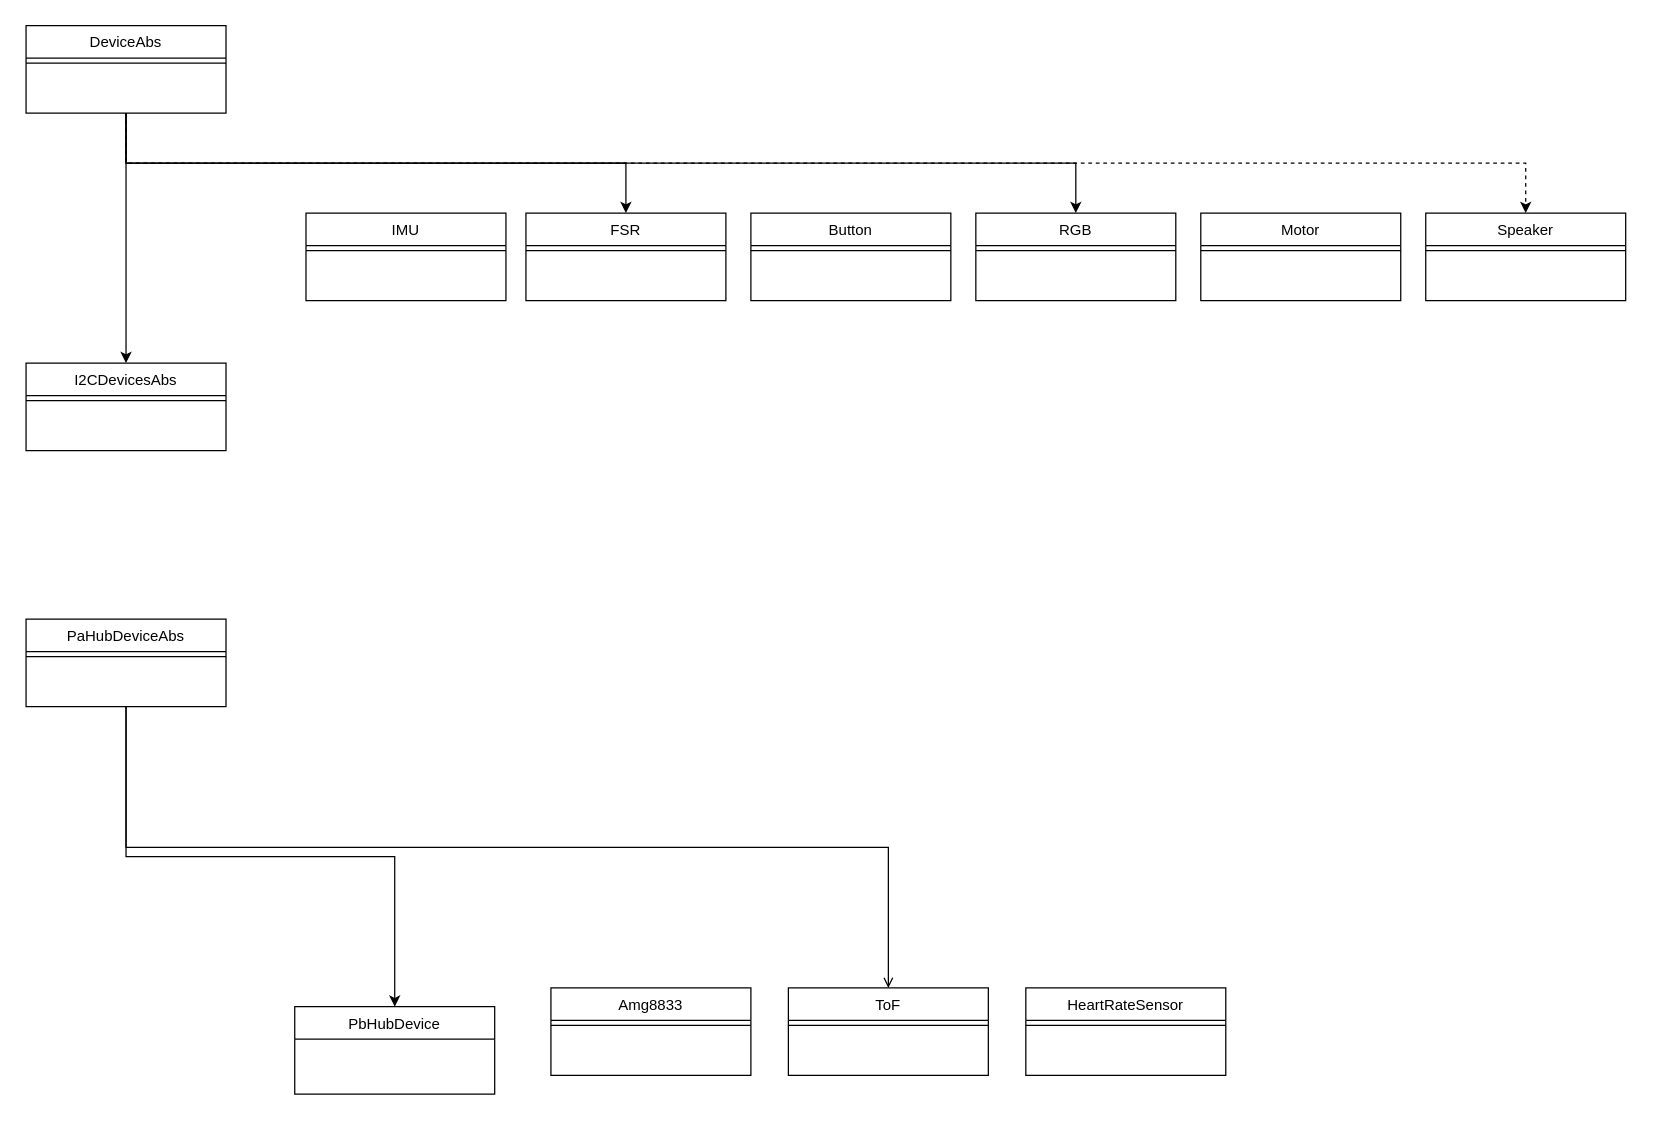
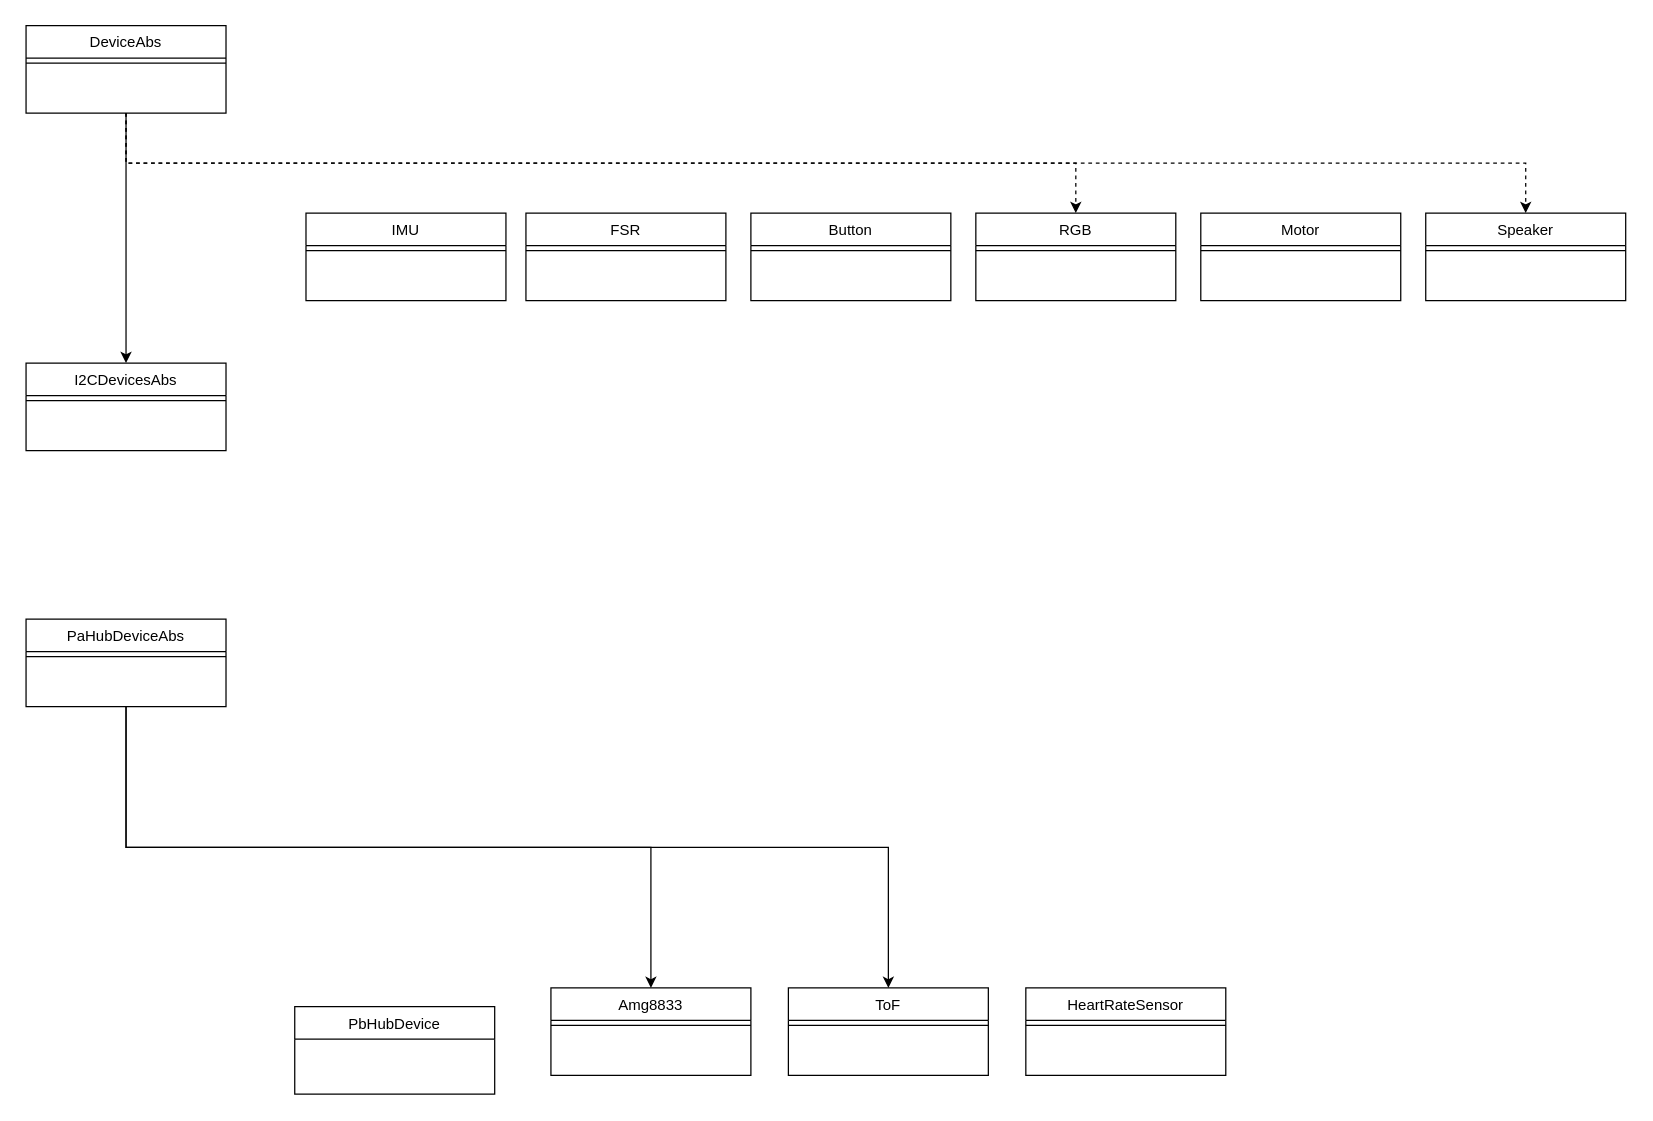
  <mxCell id="0" />
  <mxCell id="1" parent="0" />
- <mxCell id="2" style="edgeStyle=orthogonalEdgeStyle;rounded=0;orthogonalLoop=1;jettySize=auto;html=1;exitX=0.5;exitY=1;exitDx=0;exitDy=0;" parent="1" source="6" target="10" edge="1"><mxGeometry relative="1" as="geometry" /></mxCell>
- <mxCell id="3" style="edgeStyle=orthogonalEdgeStyle;rounded=0;orthogonalLoop=1;jettySize=auto;html=1;exitX=0.5;exitY=1;exitDx=0;exitDy=0;entryX=0.5;entryY=0;entryDx=0;entryDy=0;" parent="1" source="6" target="14" edge="1"><mxGeometry relative="1" as="geometry" /></mxCell>
+ <mxCell id="3" style="edgeStyle=orthogonalEdgeStyle;rounded=0;orthogonalLoop=1;jettySize=auto;html=1;exitX=0.5;exitY=1;exitDx=0;exitDy=0;entryX=0.5;entryY=0;entryDx=0;entryDy=0;dashed=1;" parent="1" source="6" target="14" edge="1"><mxGeometry relative="1" as="geometry" /></mxCell>
  <mxCell id="4" style="edgeStyle=orthogonalEdgeStyle;rounded=0;orthogonalLoop=1;jettySize=auto;html=1;exitX=0.5;exitY=1;exitDx=0;exitDy=0;entryX=0.5;entryY=0;entryDx=0;entryDy=0;" parent="1" source="6" target="18" edge="1"><mxGeometry relative="1" as="geometry" /></mxCell>
  <mxCell id="5" style="edgeStyle=orthogonalEdgeStyle;rounded=0;orthogonalLoop=1;jettySize=auto;html=1;exitX=0.5;exitY=1;exitDx=0;exitDy=0;dashed=1;" parent="1" source="6" target="25" edge="1"><mxGeometry relative="1" as="geometry" /></mxCell>
  <mxCell id="6" value="DeviceAbs" style="swimlane;fontStyle=0;align=center;verticalAlign=top;childLayout=stackLayout;horizontal=1;startSize=26;horizontalStack=0;resizeParent=1;resizeLast=0;collapsible=1;marginBottom=0;rounded=0;shadow=0;strokeWidth=1;" parent="1" vertex="1"><mxGeometry x="20" y="20" width="160" height="70" as="geometry"><mxRectangle x="340" y="380" width="170" height="26" as="alternateBounds" /></mxGeometry></mxCell>
  <mxCell id="7" value="" style="line;html=1;strokeWidth=1;align=left;verticalAlign=middle;spacingTop=-1;spacingLeft=3;spacingRight=3;rotatable=0;labelPosition=right;points=[];portConstraint=eastwest;" parent="6" vertex="1"><mxGeometry y="26" width="160" height="8" as="geometry" /></mxCell>
  <mxCell id="8" value="IMU" style="swimlane;fontStyle=0;align=center;verticalAlign=top;childLayout=stackLayout;horizontal=1;startSize=26;horizontalStack=0;resizeParent=1;resizeLast=0;collapsible=1;marginBottom=0;rounded=0;shadow=0;strokeWidth=1;" parent="1" vertex="1"><mxGeometry x="244" y="170" width="160" height="70" as="geometry"><mxRectangle x="340" y="380" width="170" height="26" as="alternateBounds" /></mxGeometry></mxCell>
  <mxCell id="9" value="" style="line;html=1;strokeWidth=1;align=left;verticalAlign=middle;spacingTop=-1;spacingLeft=3;spacingRight=3;rotatable=0;labelPosition=right;points=[];portConstraint=eastwest;" parent="8" vertex="1"><mxGeometry y="26" width="160" height="8" as="geometry" /></mxCell>
  <mxCell id="10" value="FSR" style="swimlane;fontStyle=0;align=center;verticalAlign=top;childLayout=stackLayout;horizontal=1;startSize=26;horizontalStack=0;resizeParent=1;resizeLast=0;collapsible=1;marginBottom=0;rounded=0;shadow=0;strokeWidth=1;" parent="1" vertex="1"><mxGeometry x="420" y="170" width="160" height="70" as="geometry"><mxRectangle x="340" y="380" width="170" height="26" as="alternateBounds" /></mxGeometry></mxCell>
  <mxCell id="11" value="" style="line;html=1;strokeWidth=1;align=left;verticalAlign=middle;spacingTop=-1;spacingLeft=3;spacingRight=3;rotatable=0;labelPosition=right;points=[];portConstraint=eastwest;" parent="10" vertex="1"><mxGeometry y="26" width="160" height="8" as="geometry" /></mxCell>
  <mxCell id="12" value="Button" style="swimlane;fontStyle=0;align=center;verticalAlign=top;childLayout=stackLayout;horizontal=1;startSize=26;horizontalStack=0;resizeParent=1;resizeLast=0;collapsible=1;marginBottom=0;rounded=0;shadow=0;strokeWidth=1;" parent="1" vertex="1"><mxGeometry x="600" y="170" width="160" height="70" as="geometry"><mxRectangle x="340" y="380" width="170" height="26" as="alternateBounds" /></mxGeometry></mxCell>
  <mxCell id="13" value="" style="line;html=1;strokeWidth=1;align=left;verticalAlign=middle;spacingTop=-1;spacingLeft=3;spacingRight=3;rotatable=0;labelPosition=right;points=[];portConstraint=eastwest;" parent="12" vertex="1"><mxGeometry y="26" width="160" height="8" as="geometry" /></mxCell>
  <mxCell id="14" value="RGB" style="swimlane;fontStyle=0;align=center;verticalAlign=top;childLayout=stackLayout;horizontal=1;startSize=26;horizontalStack=0;resizeParent=1;resizeLast=0;collapsible=1;marginBottom=0;rounded=0;shadow=0;strokeWidth=1;" parent="1" vertex="1"><mxGeometry x="780" y="170" width="160" height="70" as="geometry"><mxRectangle x="340" y="380" width="170" height="26" as="alternateBounds" /></mxGeometry></mxCell>
  <mxCell id="15" value="" style="line;html=1;strokeWidth=1;align=left;verticalAlign=middle;spacingTop=-1;spacingLeft=3;spacingRight=3;rotatable=0;labelPosition=right;points=[];portConstraint=eastwest;" parent="14" vertex="1"><mxGeometry y="26" width="160" height="8" as="geometry" /></mxCell>
  <mxCell id="16" value="Motor" style="swimlane;fontStyle=0;align=center;verticalAlign=top;childLayout=stackLayout;horizontal=1;startSize=26;horizontalStack=0;resizeParent=1;resizeLast=0;collapsible=1;marginBottom=0;rounded=0;shadow=0;strokeWidth=1;" parent="1" vertex="1"><mxGeometry x="960" y="170" width="160" height="70" as="geometry"><mxRectangle x="340" y="380" width="170" height="26" as="alternateBounds" /></mxGeometry></mxCell>
  <mxCell id="17" value="" style="line;html=1;strokeWidth=1;align=left;verticalAlign=middle;spacingTop=-1;spacingLeft=3;spacingRight=3;rotatable=0;labelPosition=right;points=[];portConstraint=eastwest;" parent="16" vertex="1"><mxGeometry y="26" width="160" height="8" as="geometry" /></mxCell>
  <mxCell id="18" value="I2CDevicesAbs" style="swimlane;fontStyle=0;align=center;verticalAlign=top;childLayout=stackLayout;horizontal=1;startSize=26;horizontalStack=0;resizeParent=1;resizeLast=0;collapsible=1;marginBottom=0;rounded=0;shadow=0;strokeWidth=1;" parent="1" vertex="1"><mxGeometry x="20" y="290" width="160" height="70" as="geometry"><mxRectangle x="340" y="380" width="170" height="26" as="alternateBounds" /></mxGeometry></mxCell>
  <mxCell id="19" value="" style="line;html=1;strokeWidth=1;align=left;verticalAlign=middle;spacingTop=-1;spacingLeft=3;spacingRight=3;rotatable=0;labelPosition=right;points=[];portConstraint=eastwest;" parent="18" vertex="1"><mxGeometry y="26" width="160" height="8" as="geometry" /></mxCell>
- <mxCell id="20" style="edgeStyle=orthogonalEdgeStyle;rounded=0;orthogonalLoop=1;jettySize=auto;html=1;exitX=0.5;exitY=1;exitDx=0;exitDy=0;entryX=0.5;entryY=0;entryDx=0;entryDy=0;" parent="1" source="23" target="33" edge="1"><mxGeometry relative="1" as="geometry" /></mxCell>
- <mxCell id="22" style="edgeStyle=orthogonalEdgeStyle;rounded=0;orthogonalLoop=1;jettySize=auto;html=1;exitX=0.5;exitY=1;exitDx=0;exitDy=0;entryX=0.5;entryY=0;entryDx=0;entryDy=0;endArrow=open;" parent="1" source="23" target="29" edge="1"><mxGeometry relative="1" as="geometry" /></mxCell>
+ <mxCell id="21" style="edgeStyle=orthogonalEdgeStyle;rounded=0;orthogonalLoop=1;jettySize=auto;html=1;exitX=0.5;exitY=1;exitDx=0;exitDy=0;entryX=0.5;entryY=0;entryDx=0;entryDy=0;" parent="1" source="23" target="27" edge="1"><mxGeometry relative="1" as="geometry" /></mxCell>
+ <mxCell id="22" style="edgeStyle=orthogonalEdgeStyle;rounded=0;orthogonalLoop=1;jettySize=auto;html=1;exitX=0.5;exitY=1;exitDx=0;exitDy=0;entryX=0.5;entryY=0;entryDx=0;entryDy=0;" parent="1" source="23" target="29" edge="1"><mxGeometry relative="1" as="geometry" /></mxCell>
  <mxCell id="23" value="PaHubDeviceAbs" style="swimlane;fontStyle=0;align=center;verticalAlign=top;childLayout=stackLayout;horizontal=1;startSize=26;horizontalStack=0;resizeParent=1;resizeLast=0;collapsible=1;marginBottom=0;rounded=0;shadow=0;strokeWidth=1;" parent="1" vertex="1"><mxGeometry x="20" y="495" width="160" height="70" as="geometry"><mxRectangle x="340" y="380" width="170" height="26" as="alternateBounds" /></mxGeometry></mxCell>
  <mxCell id="24" value="" style="line;html=1;strokeWidth=1;align=left;verticalAlign=middle;spacingTop=-1;spacingLeft=3;spacingRight=3;rotatable=0;labelPosition=right;points=[];portConstraint=eastwest;" parent="23" vertex="1"><mxGeometry y="26" width="160" height="8" as="geometry" /></mxCell>
  <mxCell id="25" value="Speaker" style="swimlane;fontStyle=0;align=center;verticalAlign=top;childLayout=stackLayout;horizontal=1;startSize=26;horizontalStack=0;resizeParent=1;resizeLast=0;collapsible=1;marginBottom=0;rounded=0;shadow=0;strokeWidth=1;" parent="1" vertex="1"><mxGeometry x="1140" y="170" width="160" height="70" as="geometry"><mxRectangle x="340" y="380" width="170" height="26" as="alternateBounds" /></mxGeometry></mxCell>
  <mxCell id="26" value="" style="line;html=1;strokeWidth=1;align=left;verticalAlign=middle;spacingTop=-1;spacingLeft=3;spacingRight=3;rotatable=0;labelPosition=right;points=[];portConstraint=eastwest;" parent="25" vertex="1"><mxGeometry y="26" width="160" height="8" as="geometry" /></mxCell>
  <mxCell id="27" value="Amg8833" style="swimlane;fontStyle=0;align=center;verticalAlign=top;childLayout=stackLayout;horizontal=1;startSize=26;horizontalStack=0;resizeParent=1;resizeLast=0;collapsible=1;marginBottom=0;rounded=0;shadow=0;strokeWidth=1;" parent="1" vertex="1"><mxGeometry x="440" y="790" width="160" height="70" as="geometry"><mxRectangle x="340" y="380" width="170" height="26" as="alternateBounds" /></mxGeometry></mxCell>
  <mxCell id="28" value="" style="line;html=1;strokeWidth=1;align=left;verticalAlign=middle;spacingTop=-1;spacingLeft=3;spacingRight=3;rotatable=0;labelPosition=right;points=[];portConstraint=eastwest;" parent="27" vertex="1"><mxGeometry y="26" width="160" height="8" as="geometry" /></mxCell>
  <mxCell id="29" value="ToF" style="swimlane;fontStyle=0;align=center;verticalAlign=top;childLayout=stackLayout;horizontal=1;startSize=26;horizontalStack=0;resizeParent=1;resizeLast=0;collapsible=1;marginBottom=0;rounded=0;shadow=0;strokeWidth=1;" parent="1" vertex="1"><mxGeometry x="630" y="790" width="160" height="70" as="geometry"><mxRectangle x="340" y="380" width="170" height="26" as="alternateBounds" /></mxGeometry></mxCell>
  <mxCell id="30" value="" style="line;html=1;strokeWidth=1;align=left;verticalAlign=middle;spacingTop=-1;spacingLeft=3;spacingRight=3;rotatable=0;labelPosition=right;points=[];portConstraint=eastwest;" parent="29" vertex="1"><mxGeometry y="26" width="160" height="8" as="geometry" /></mxCell>
  <mxCell id="31" value="HeartRateSensor" style="swimlane;fontStyle=0;align=center;verticalAlign=top;childLayout=stackLayout;horizontal=1;startSize=26;horizontalStack=0;resizeParent=1;resizeLast=0;collapsible=1;marginBottom=0;rounded=0;shadow=0;strokeWidth=1;" parent="1" vertex="1"><mxGeometry x="820" y="790" width="160" height="70" as="geometry"><mxRectangle x="340" y="380" width="170" height="26" as="alternateBounds" /></mxGeometry></mxCell>
  <mxCell id="32" value="" style="line;html=1;strokeWidth=1;align=left;verticalAlign=middle;spacingTop=-1;spacingLeft=3;spacingRight=3;rotatable=0;labelPosition=right;points=[];portConstraint=eastwest;" parent="31" vertex="1"><mxGeometry y="26" width="160" height="8" as="geometry" /></mxCell>
  <mxCell id="33" value="PbHubDevice" style="swimlane;fontStyle=0;align=center;verticalAlign=top;childLayout=stackLayout;horizontal=1;startSize=26;horizontalStack=0;resizeParent=1;resizeLast=0;collapsible=1;marginBottom=0;rounded=0;shadow=0;strokeWidth=1;" parent="1" vertex="1"><mxGeometry x="235" y="805" width="160" height="70" as="geometry"><mxRectangle x="340" y="380" width="170" height="26" as="alternateBounds" /></mxGeometry></mxCell>
